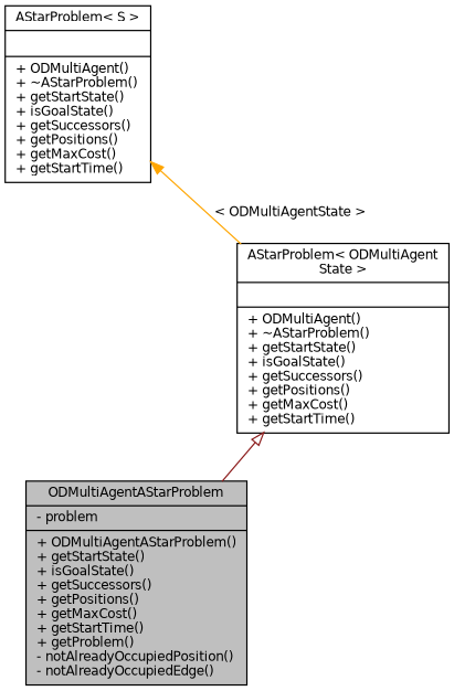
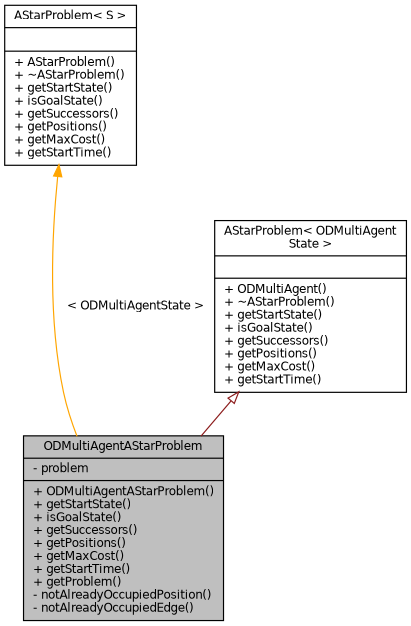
  digraph {
    node [color=black fillcolor=white fontname=Helvetica fontsize=10 shape=record style=filled]
    edge [dir=back fontname=Helvetica fontsize=10 labelfontname=Helvetica labelfontsize=10 style=solid]
    n1 [fillcolor=grey75 fontcolor=black height=0.2 label="{ODMultiAgentAStarProblem\n|- problem\l|+ ODMultiAgentAStarProblem()\l+ getStartState()\l+ isGoalState()\l+ getSuccessors()\l+ getPositions()\l+ getMaxCost()\l+ getStartTime()\l+ getProblem()\l- notAlreadyOccupiedPosition()\l- notAlreadyOccupiedEdge()\l}" width=0.4]
    n2 [height=0.2 label="{AStarProblem\< ODMultiAgent\lState \>\n||+ ODMultiAgent()\l+ ~AStarProblem()\l+ getStartState()\l+ isGoalState()\l+ getSuccessors()\l+ getPositions()\l+ getMaxCost()\l+ getStartTime()\l}" width=0.4]
-   n3 [height=0.2 label="{AStarProblem\< S \>\n||+ ODMultiAgent()\l+ ~AStarProblem()\l+ getStartState()\l+ isGoalState()\l+ getSuccessors()\l+ getPositions()\l+ getMaxCost()\l+ getStartTime()\l}" width=0.4]
+   n3 [height=0.2 label="{AStarProblem\< S \>\n||+ AStarProblem()\l+ ~AStarProblem()\l+ getStartState()\l+ isGoalState()\l+ getSuccessors()\l+ getPositions()\l+ getMaxCost()\l+ getStartTime()\l}" width=0.4]
    n2 -> n1 [arrowtail=onormal color=firebrick4]
-   n3 -> n2 [color=orange label=" \< ODMultiAgentState \>"]
+   n3 -> n1 [color=orange label=" \< ODMultiAgentState \>"]
  }
